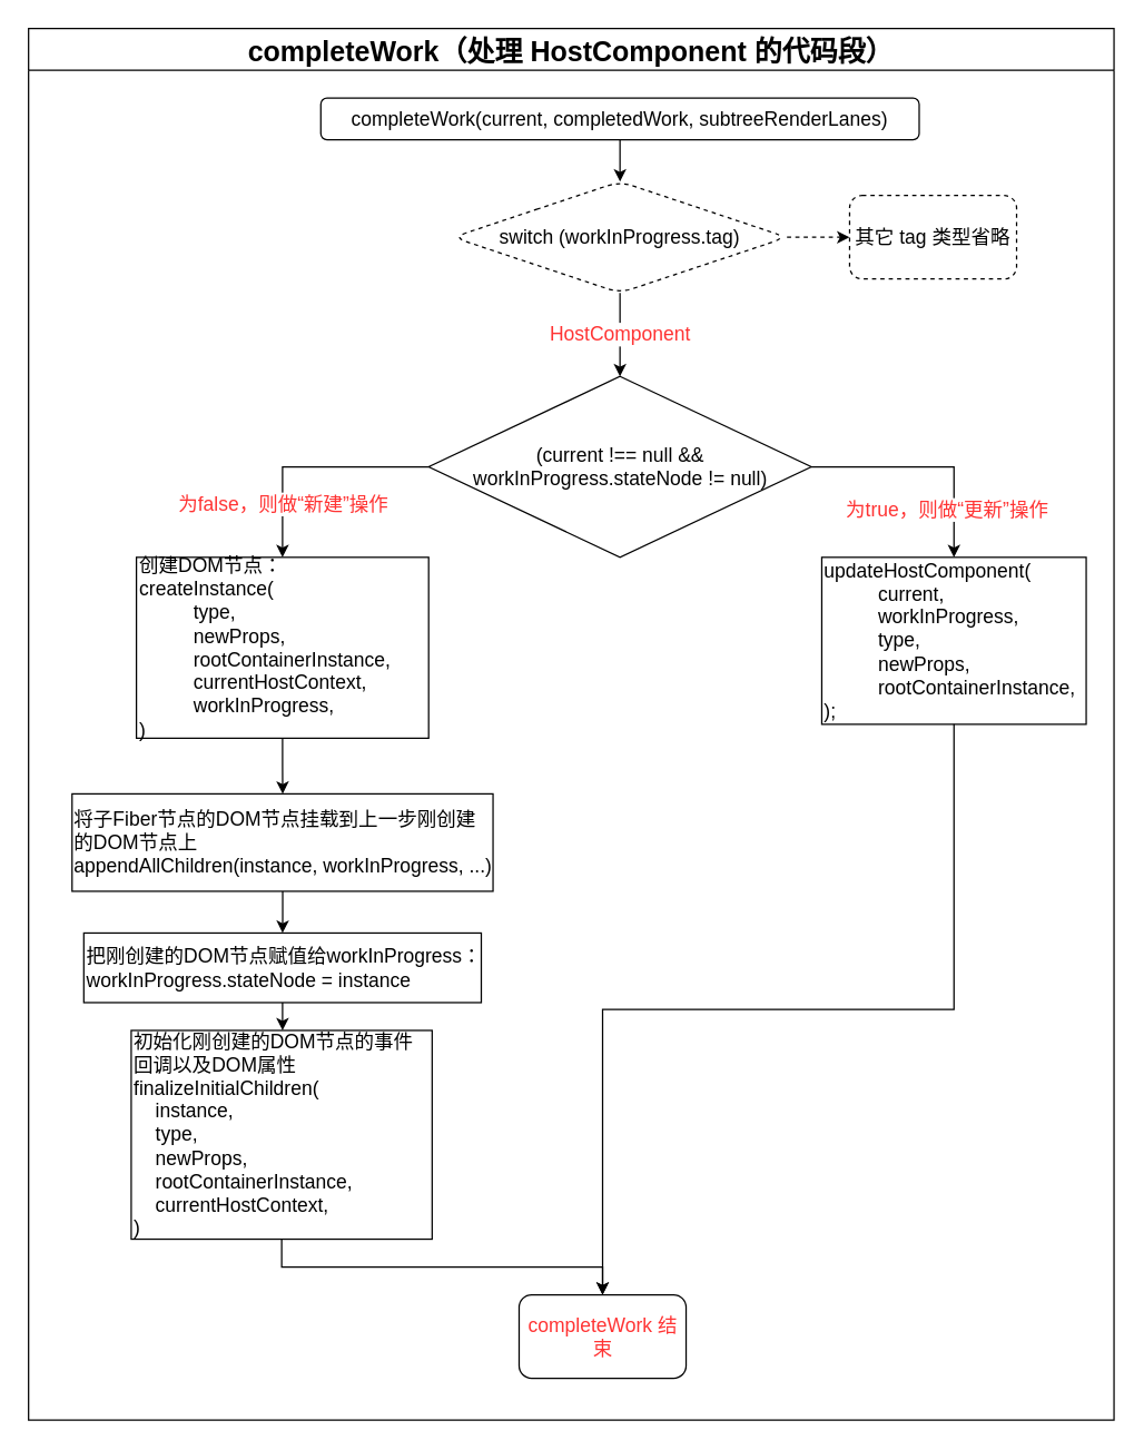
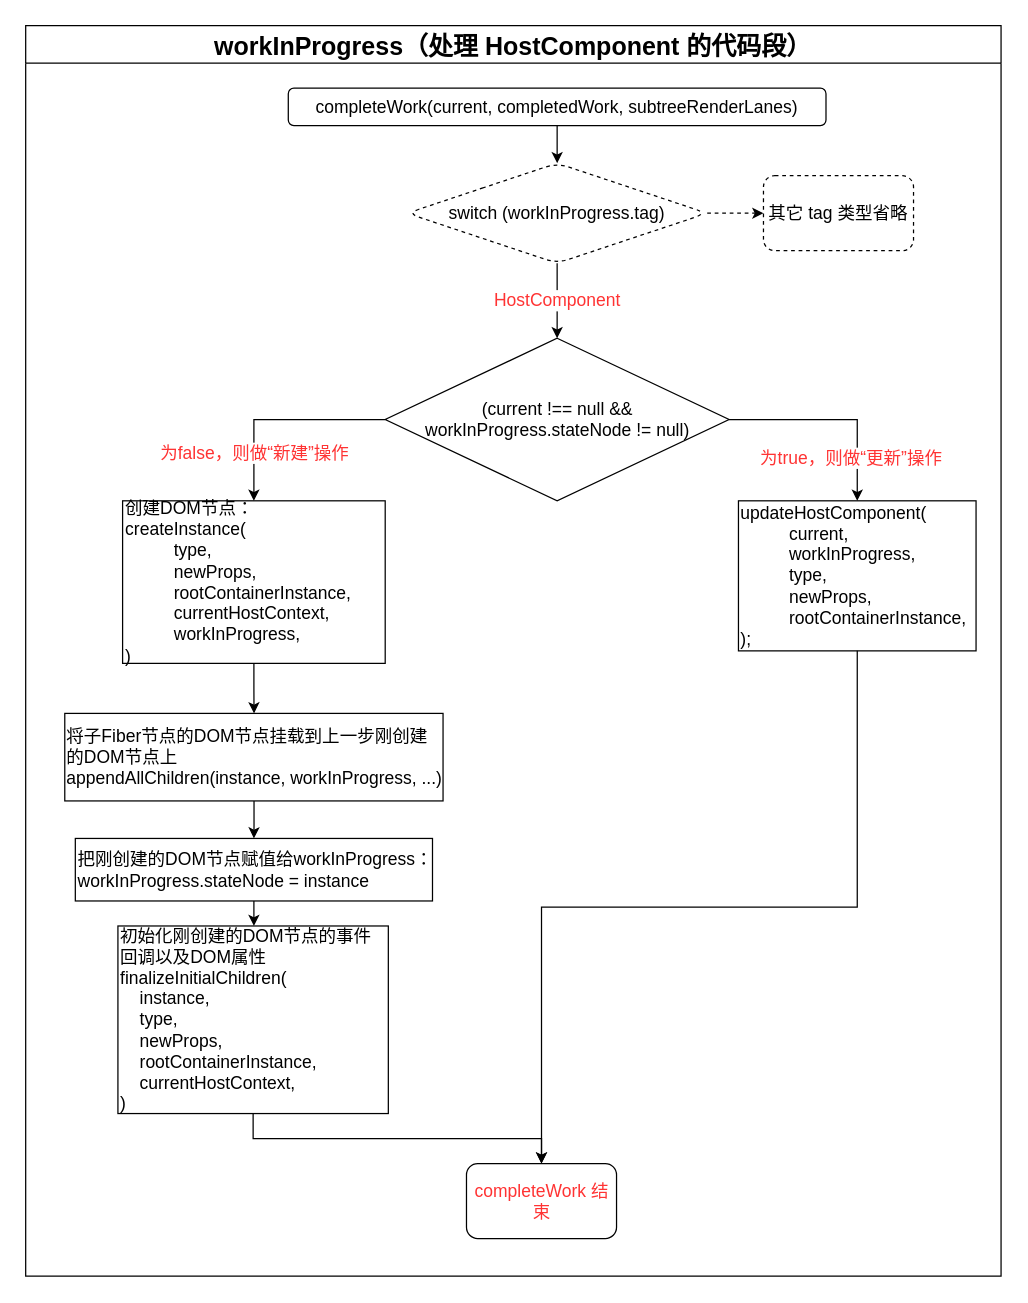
  <mxCell id="0" />
  <mxCell id="1" parent="0" />
- <mxCell id="2" value="completeWork（处理 HostComponent 的代码段）" style="swimlane;fontSize=20;startSize=30;align=center;" vertex="1" parent="1"><mxGeometry x="20" y="20" width="780" height="1000" as="geometry" /></mxCell>
+ <mxCell id="2" value="workInProgress（处理 HostComponent 的代码段）" style="swimlane;fontSize=20;startSize=30;align=center;" vertex="1" parent="1"><mxGeometry x="20" y="20" width="780" height="1000" as="geometry" /></mxCell>
  <mxCell id="3" value="" style="edgeStyle=orthogonalEdgeStyle;rounded=0;orthogonalLoop=1;jettySize=auto;html=1;fontSize=14;" edge="1" parent="2" source="4" target="7"><mxGeometry relative="1" as="geometry" /></mxCell>
  <mxCell id="4" value="completeWork(current, completedWork, subtreeRenderLanes)" style="rounded=1;whiteSpace=wrap;html=1;fontSize=14;" vertex="1" parent="2"><mxGeometry x="210" y="50" width="430" height="30" as="geometry" /></mxCell>
  <mxCell id="5" value="" style="edgeStyle=orthogonalEdgeStyle;rounded=0;orthogonalLoop=1;jettySize=auto;html=1;fontSize=14;exitX=1;exitY=0.5;exitDx=0;exitDy=0;dashed=1;" edge="1" parent="2" source="7" target="8"><mxGeometry relative="1" as="geometry" /></mxCell>
  <mxCell id="6" value="&lt;font color=&quot;#ff3333&quot;&gt;HostComponent&lt;/font&gt;" style="edgeStyle=orthogonalEdgeStyle;rounded=0;orthogonalLoop=1;jettySize=auto;html=1;fontSize=14;entryX=0.5;entryY=0;entryDx=0;entryDy=0;" edge="1" parent="2" source="7" target="9"><mxGeometry relative="1" as="geometry"><mxPoint x="425" y="270" as="targetPoint" /></mxGeometry></mxCell>
  <mxCell id="7" value="switch (workInProgress.tag)" style="rhombus;whiteSpace=wrap;html=1;rounded=1;fontSize=14;dashed=1;" vertex="1" parent="2"><mxGeometry x="305" y="110" width="240" height="80" as="geometry" /></mxCell>
  <mxCell id="8" value="其它 tag 类型省略" style="whiteSpace=wrap;html=1;rounded=1;fontSize=14;dashed=1;" vertex="1" parent="2"><mxGeometry x="590" y="120" width="120" height="60" as="geometry" /></mxCell>
  <mxCell id="9" value="&lt;span&gt;(current !== null &amp;amp;&amp;amp; workInProgress.stateNode != null)&lt;/span&gt;" style="rhombus;whiteSpace=wrap;html=1;fontSize=14;spacing=24;spacingTop=0;spacingLeft=0;spacingRight=0;" vertex="1" parent="2"><mxGeometry x="287.5" y="250" width="275" height="130" as="geometry" /></mxCell>
  <mxCell id="10" value="&lt;div&gt;updateHostComponent(&lt;/div&gt;&lt;div&gt;&amp;nbsp; &amp;nbsp; &amp;nbsp; &amp;nbsp; &amp;nbsp; current,&lt;/div&gt;&lt;div&gt;&amp;nbsp; &amp;nbsp; &amp;nbsp; &amp;nbsp; &amp;nbsp; workInProgress,&lt;/div&gt;&lt;div&gt;&amp;nbsp; &amp;nbsp; &amp;nbsp; &amp;nbsp; &amp;nbsp; type,&lt;/div&gt;&lt;div&gt;&amp;nbsp; &amp;nbsp; &amp;nbsp; &amp;nbsp; &amp;nbsp; newProps,&lt;/div&gt;&lt;div&gt;&amp;nbsp; &amp;nbsp; &amp;nbsp; &amp;nbsp; &amp;nbsp; rootContainerInstance,&lt;/div&gt;&lt;div&gt;);&lt;/div&gt;" style="whiteSpace=wrap;html=1;fontSize=14;align=left;" vertex="1" parent="2"><mxGeometry x="570" y="380" width="190" height="120" as="geometry" /></mxCell>
  <mxCell id="11" value="" style="edgeStyle=orthogonalEdgeStyle;rounded=0;orthogonalLoop=1;jettySize=auto;html=1;fontSize=14;entryX=0.5;entryY=0;entryDx=0;entryDy=0;" edge="1" parent="2" source="9" target="10"><mxGeometry relative="1" as="geometry" /></mxCell>
  <mxCell id="12" value="为true，则做“更新”操作" style="edgeLabel;html=1;align=center;verticalAlign=middle;resizable=0;points=[];fontSize=14;fontColor=#FF3333;" vertex="1" connectable="0" parent="11"><mxGeometry x="-0.467" y="-1" relative="1" as="geometry"><mxPoint x="52" y="29" as="offset" /></mxGeometry></mxCell>
  <mxCell id="13" value="&lt;div&gt;创建DOM节点：&lt;/div&gt;&lt;div&gt;createInstance(&lt;/div&gt;&lt;div&gt;&amp;nbsp; &amp;nbsp; &amp;nbsp; &amp;nbsp; &amp;nbsp; type,&lt;/div&gt;&lt;div&gt;&amp;nbsp; &amp;nbsp; &amp;nbsp; &amp;nbsp; &amp;nbsp; newProps,&lt;/div&gt;&lt;div&gt;&amp;nbsp; &amp;nbsp; &amp;nbsp; &amp;nbsp; &amp;nbsp; rootContainerInstance,&lt;/div&gt;&lt;div&gt;&amp;nbsp; &amp;nbsp; &amp;nbsp; &amp;nbsp; &amp;nbsp; currentHostContext,&lt;/div&gt;&lt;div&gt;&amp;nbsp; &amp;nbsp; &amp;nbsp; &amp;nbsp; &amp;nbsp; workInProgress,&lt;/div&gt;&lt;div&gt;)&lt;/div&gt;" style="whiteSpace=wrap;html=1;fontSize=14;align=left;" vertex="1" parent="2"><mxGeometry x="77.5" y="380" width="210" height="130" as="geometry" /></mxCell>
  <mxCell id="14" value="" style="edgeStyle=orthogonalEdgeStyle;rounded=0;orthogonalLoop=1;jettySize=auto;html=1;fontSize=14;fontColor=#FF3333;exitX=0;exitY=0.5;exitDx=0;exitDy=0;entryX=0.5;entryY=0;entryDx=0;entryDy=0;" edge="1" parent="2" source="9" target="13"><mxGeometry relative="1" as="geometry" /></mxCell>
  <mxCell id="15" value="为false，则做“新建”操作" style="edgeLabel;html=1;align=center;verticalAlign=middle;resizable=0;points=[];fontSize=14;fontColor=#FF3333;" vertex="1" connectable="0" parent="14"><mxGeometry x="0.538" relative="1" as="geometry"><mxPoint as="offset" /></mxGeometry></mxCell>
  <mxCell id="16" value="将子Fiber节点的DOM节点挂载到上一步刚创建的DOM节点上&lt;br&gt;appendAllChildren(instance, workInProgress, ...)" style="whiteSpace=wrap;html=1;fontSize=14;align=left;" vertex="1" parent="2"><mxGeometry x="31.26" y="550" width="302.5" height="70" as="geometry" /></mxCell>
  <mxCell id="17" value="" style="edgeStyle=orthogonalEdgeStyle;rounded=0;orthogonalLoop=1;jettySize=auto;html=1;fontSize=14;fontColor=#FF3333;" edge="1" parent="2" source="13" target="16"><mxGeometry relative="1" as="geometry" /></mxCell>
  <mxCell id="18" value="把刚创建的DOM节点赋值给workInProgress：workInProgress.stateNode = instance" style="whiteSpace=wrap;html=1;fontSize=14;align=left;" vertex="1" parent="2"><mxGeometry x="39.69" y="650" width="285.63" height="50" as="geometry" /></mxCell>
  <mxCell id="19" value="" style="edgeStyle=orthogonalEdgeStyle;rounded=0;orthogonalLoop=1;jettySize=auto;html=1;fontSize=14;fontColor=#FF3333;" edge="1" parent="2" source="16" target="18"><mxGeometry relative="1" as="geometry" /></mxCell>
  <mxCell id="20" style="edgeStyle=orthogonalEdgeStyle;rounded=0;orthogonalLoop=1;jettySize=auto;html=1;exitX=0.5;exitY=1;exitDx=0;exitDy=0;fontSize=14;fontColor=#FF3333;" edge="1" parent="2" source="21" target="23"><mxGeometry relative="1" as="geometry" /></mxCell>
  <mxCell id="21" value="&lt;div&gt;初始化刚创建的DOM节点的事件回调以及DOM属性&lt;/div&gt;&lt;div&gt;finalizeInitialChildren(&lt;/div&gt;&lt;div&gt;&amp;nbsp; &amp;nbsp; instance,&lt;/div&gt;&lt;div&gt;&amp;nbsp; &amp;nbsp; type,&lt;/div&gt;&lt;div&gt;&amp;nbsp; &amp;nbsp; newProps,&lt;/div&gt;&lt;div&gt;&amp;nbsp; &amp;nbsp; rootContainerInstance,&lt;/div&gt;&lt;div&gt;&amp;nbsp; &amp;nbsp; currentHostContext,&lt;/div&gt;&lt;div&gt;)&lt;/div&gt;" style="whiteSpace=wrap;html=1;fontSize=14;align=left;" vertex="1" parent="2"><mxGeometry x="73.76" y="720" width="216.24" height="150" as="geometry" /></mxCell>
  <mxCell id="22" value="" style="edgeStyle=orthogonalEdgeStyle;rounded=0;orthogonalLoop=1;jettySize=auto;html=1;fontSize=14;fontColor=#FF3333;" edge="1" parent="2" source="18" target="21"><mxGeometry relative="1" as="geometry" /></mxCell>
  <mxCell id="23" value="completeWork 结束" style="rounded=1;whiteSpace=wrap;html=1;fontSize=14;fontColor=#FF3333;align=center;" vertex="1" parent="2"><mxGeometry x="352.5" y="910" width="120" height="60" as="geometry" /></mxCell>
  <mxCell id="24" style="edgeStyle=orthogonalEdgeStyle;rounded=0;orthogonalLoop=1;jettySize=auto;html=1;exitX=0.5;exitY=1;exitDx=0;exitDy=0;fontSize=14;fontColor=#FF3333;entryX=0.5;entryY=0;entryDx=0;entryDy=0;" edge="1" parent="2" source="10" target="23"><mxGeometry relative="1" as="geometry"><mxPoint x="430" y="880" as="targetPoint" /></mxGeometry></mxCell>
